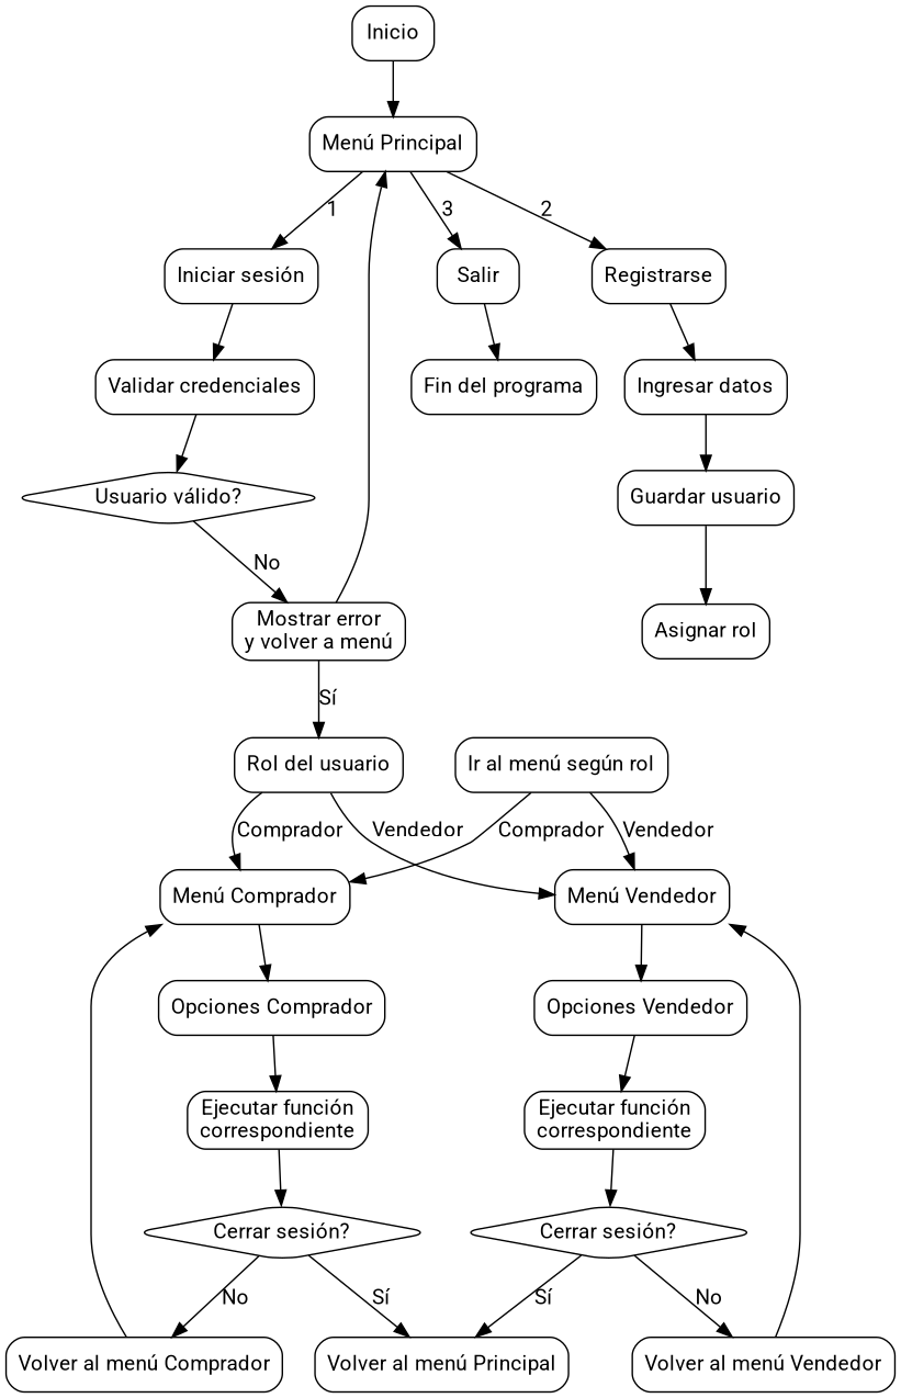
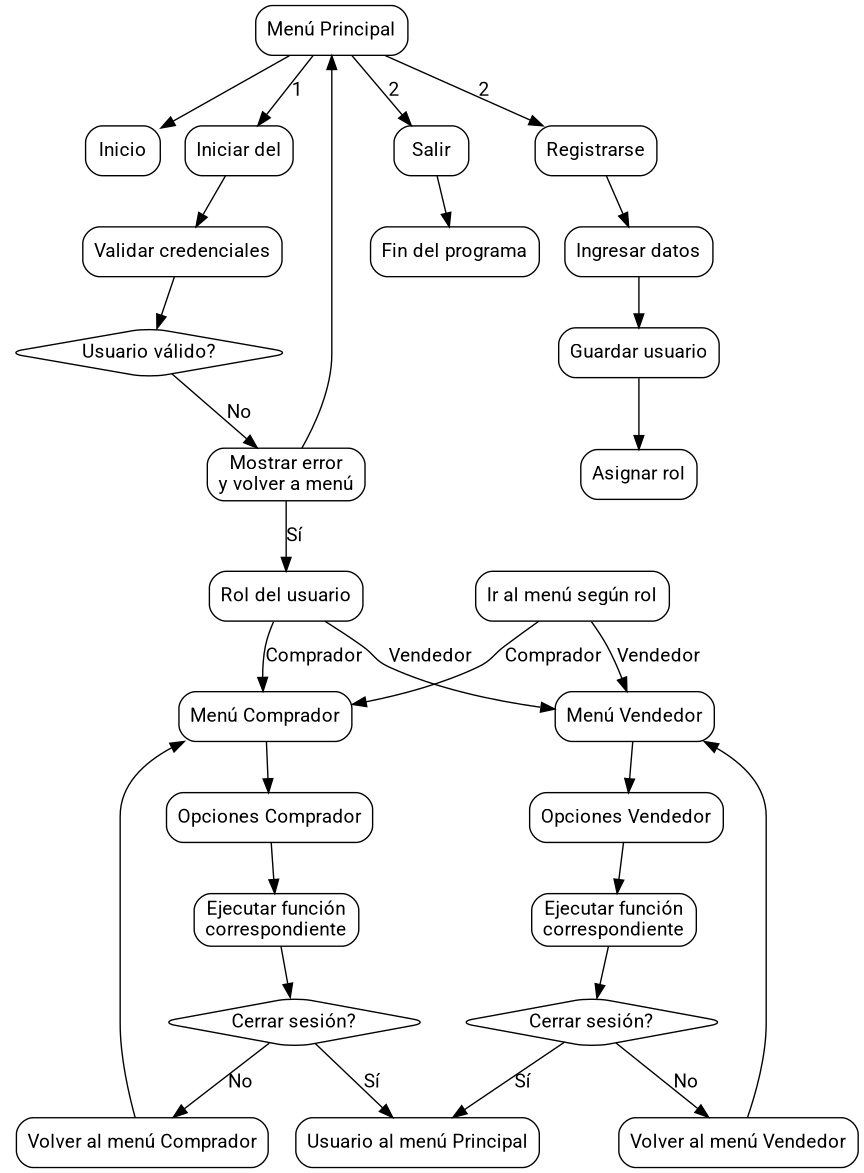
  digraph {
    fontname=Roboto
    rankdir=TB
    node [fontname=Roboto shape=box style=rounded]
    edge [fontname=Roboto]
    n1 [label=Inicio]
    n2 [label="Menú Principal"]
-   n3 [label="Iniciar sesión"]
+   n3 [label="Iniciar del"]
    n4 [label=Registrarse]
    n5 [label=Salir]
    n6 [label="Validar credenciales"]
    n7 [label="Ingresar datos"]
    n8 [label="Fin del programa"]
    n9 [label="Usuario válido?" shape=diamond]
    n10 [label="Mostrar error\ny volver a menú"]
    n11 [label="Rol del usuario"]
    n12 [label="Menú Comprador"]
    n13 [label="Menú Vendedor"]
    n14 [label="Opciones Comprador"]
    n15 [label="Opciones Vendedor"]
    n16 [label="Ejecutar función\ncorrespondiente"]
    n17 [label="Ejecutar función\ncorrespondiente"]
    n18 [label="Cerrar sesión?" shape=diamond]
    n19 [label="Cerrar sesión?" shape=diamond]
    n20 [label="Volver al menú Comprador"]
-   n21 [label="Volver al menú Principal"]
+   n21 [label="Usuario al menú Principal"]
    n22 [label="Volver al menú Vendedor"]
    n23 [label="Guardar usuario"]
    n24 [label="Asignar rol"]
    n25 [label="Ir al menú según rol"]
-   n1 -> n2
+   n2 -> n1
    n2 -> n3 [label=1]
    n2 -> n4 [label=2]
-   n2 -> n5 [label=3]
+   n2 -> n5 [label=2]
    n3 -> n6
    n4 -> n7
    n5 -> n8
    n6 -> n9
    n7 -> n23
    n9 -> n10 [label=No]
    n10 -> n2
    n10 -> n11 [label="Sí"]
    n11 -> n12 [label=Comprador]
    n11 -> n13 [label=Vendedor]
    n12 -> n14
    n13 -> n15
    n14 -> n16
    n15 -> n17
    n16 -> n18
    n17 -> n19
    n18 -> n20 [label=No]
    n18 -> n21 [label="Sí"]
    n19 -> n21 [label="Sí"]
    n19 -> n22 [label=No]
    n20 -> n12
    n22 -> n13
    n23 -> n24
    n25 -> n12 [label=Comprador]
    n25 -> n13 [label=Vendedor]
  }
